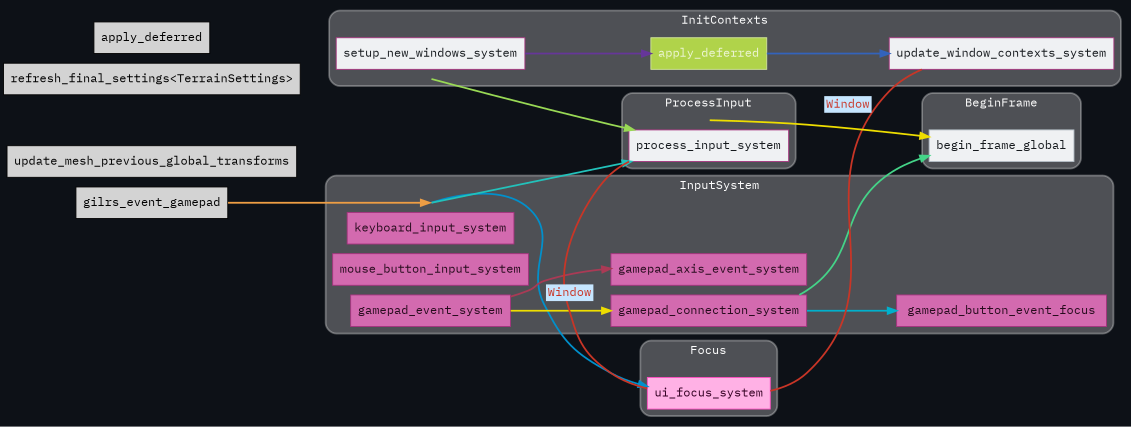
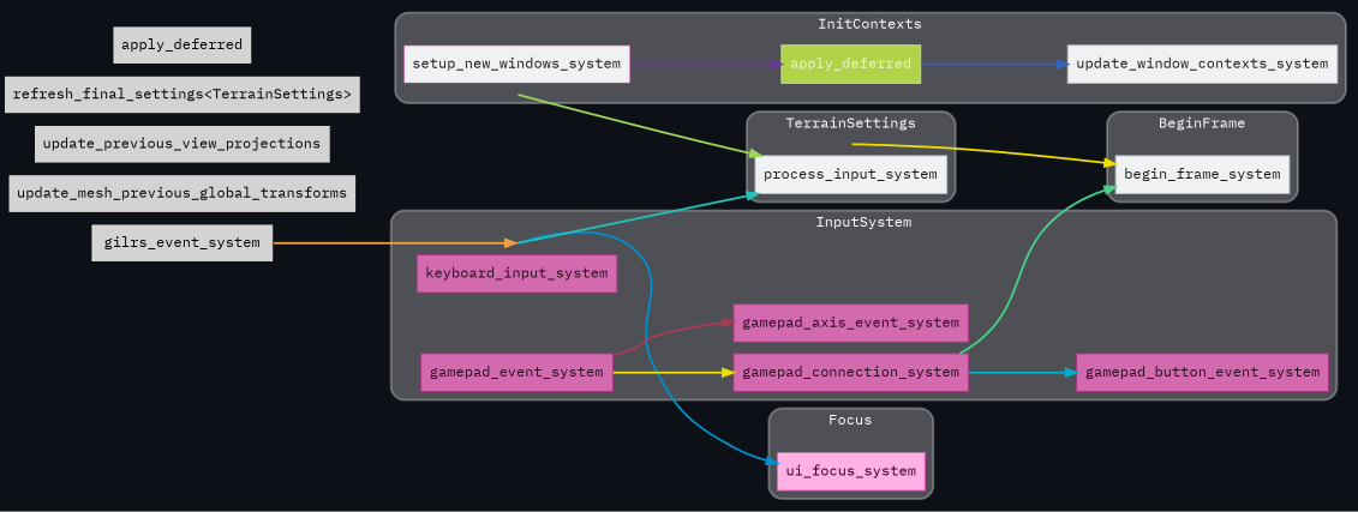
  digraph {
    bgcolor="#0d1117"
    compound=true
    fontname="IBM Plex Mono"
    nodesep=0.15
    rankdir=LR
    splines=spline
    node [fontname="IBM Plex Mono" shape=box style=filled penwidth=1]
    edge [color="#eede00" fontname="IBM Plex Mono" penwidth=2]
    "set_marker_node_Set(1)" [height=0 shape=point style=invis penwidth=""]
    n2 [color="#a5317d" fillcolor="#d36aaf" fontcolor="#270b1d" label=keyboard_input_system]
-   n3 [color="#a5317d" fillcolor="#d36aaf" fontcolor="#270b1d" label=mouse_button_input_system]
    n4 [color="#a5317d" fillcolor="#d36aaf" fontcolor="#270b1d" label=gamepad_event_system]
    n5 [color="#a5317d" fillcolor="#d36aaf" fontcolor="#270b1d" label=gamepad_connection_system]
-   n6 [color="#a5317d" fillcolor="#d36aaf" fontcolor="#270b1d" label=gamepad_button_event_focus]
+   n6 [color="#a5317d" fillcolor="#d36aaf" fontcolor="#270b1d" label=gamepad_button_event_system]
    n7 [color="#a5317d" fillcolor="#d36aaf" fontcolor="#270b1d" label=gamepad_axis_event_system]
    "set_marker_node_Set(9)" [height=0 shape=point style=invis penwidth=""]
    n9 [color="#ff4bc2" fillcolor="#ffb1e5" fontcolor="#320021" label=ui_focus_system]
    "set_marker_node_Set(14)" [height=0 shape=point style=invis penwidth=""]
    n11 [color="#a5317d" fillcolor="#eff1f3" fontcolor="#15191d" label=setup_new_windows_system]
    n12 [color="#d3e69c" fillcolor="#b0d34a" fontcolor="#edf5d5" label=apply_deferred]
-   n13 [color="#a5317d" fillcolor="#eff1f3" fontcolor="#15191d" label=update_window_contexts_system]
+   n13 [color="#b4bec7" fillcolor="#eff1f3" fontcolor="#15191d" label=update_window_contexts_system]
    "set_marker_node_Set(18)" [height=0 shape=point style=invis penwidth=""]
-   n15 [color="#a5317d" fillcolor="#eff1f3" fontcolor="#15191d" label=process_input_system]
+   n15 [color="#b4bec7" fillcolor="#eff1f3" fontcolor="#15191d" label=process_input_system]
    "set_marker_node_Set(20)" [height=0 shape=point style=invis penwidth=""]
-   n17 [color="#b4bec7" fillcolor="#eff1f3" fontcolor="#15191d" label=begin_frame_global]
+   n17 [color="#b4bec7" fillcolor="#eff1f3" fontcolor="#15191d" label=begin_frame_system]
    n18 [label=update_mesh_previous_global_transforms penwidth=""]
-   n20 [label=gilrs_event_gamepad penwidth=""]
+   n19 [label=update_previous_view_projections penwidth=""]
+   n20 [label=gilrs_event_system penwidth=""]
    n21 [label="refresh_final_settings<TerrainSettings>" penwidth=""]
    n22 [label=apply_deferred penwidth=""]
    subgraph cluster_1 {
      color="#ffffff50"
      fillcolor="#ffffff44"
      fontcolor="#ffffff"
      label=InputSystem
      penwidth=2
      style="rounded,filled"
      "set_marker_node_Set(1)"
      n2
-     n3
      n4
      n5
      n6
      n7
    }
    subgraph cluster_2 {
      color="#ffffff50"
      fillcolor="#ffffff44"
      fontcolor="#ffffff"
      label=Focus
      penwidth=2
      style="rounded,filled"
      "set_marker_node_Set(9)"
      n9
    }
    subgraph cluster_3 {
      color="#ffffff50"
      fillcolor="#ffffff44"
      fontcolor="#ffffff"
      label=InitContexts
      penwidth=2
      style="rounded,filled"
      "set_marker_node_Set(14)"
      n11
      n12
      n13
    }
    subgraph cluster_4 {
      color="#ffffff50"
      fillcolor="#ffffff44"
      fontcolor="#ffffff"
-     label=ProcessInput
+     label=TerrainSettings
      penwidth=2
      style="rounded,filled"
      "set_marker_node_Set(18)"
      n15
    }
    subgraph cluster_5 {
      color="#ffffff50"
      fillcolor="#ffffff44"
      fontcolor="#ffffff"
      label=BeginFrame
      penwidth=2
      style="rounded,filled"
      "set_marker_node_Set(20)"
      n17
    }
    "set_marker_node_Set(1)" -> n9 [color="#0090cc"]
    "set_marker_node_Set(1)" -> n15 [color="#22c2bb"]
    n4 -> n5
    n4 -> n7 [color="#aa3a55"]
    n5 -> n6 [color="#00b0cc"]
    n5 -> n17 [color="#44d488"]
    "set_marker_node_Set(14)" -> n15 [color="#99d955"]
    n11 -> n12 [color="#663699"]
    n12 -> n13 [color="#3363bb"]
-   n13 -> n9 [color="#c93526" constraint=false dir=none fontcolor="#c93526" label=<<table border="0" cellborder="0"><tr><td bgcolor="#c6e6ff">Window</td></tr></table>>]
    "set_marker_node_Set(18)" -> n17
-   n15 -> n9 [color="#c93526" constraint=false dir=none fontcolor="#c93526" label=<<table border="0" cellborder="0"><tr><td bgcolor="#c6e6ff">Window</td></tr></table>>]
    n20 -> "set_marker_node_Set(1)" [color="#ee9e44"]
  }
